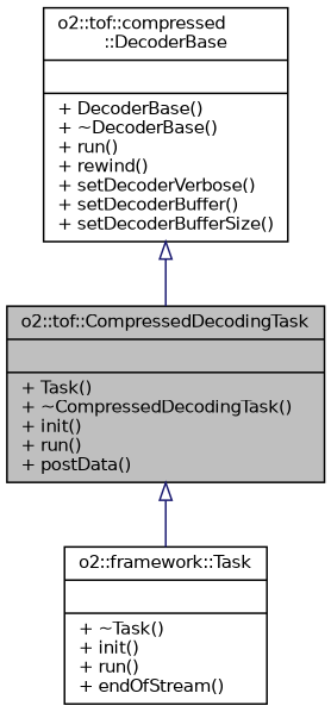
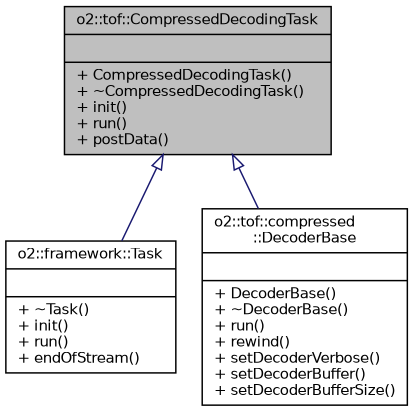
  digraph {
    node [color=black fontname=Helvetica fontsize=10 shape=record]
    edge [arrowtail=onormal color=midnightblue dir=back fontname=Helvetica fontsize=10 labelfontname=Helvetica labelfontsize=10 style=solid]
-   n1 [fillcolor=grey75 fontcolor=black height=0.2 label="{o2::tof::CompressedDecodingTask\n||+ Task()\l+ ~CompressedDecodingTask()\l+ init()\l+ run()\l+ postData()\l}" style=filled width=0.4]
+   n1 [fillcolor=grey75 fontcolor=black height=0.2 label="{o2::tof::CompressedDecodingTask\n||+ CompressedDecodingTask()\l+ ~CompressedDecodingTask()\l+ init()\l+ run()\l+ postData()\l}" style=filled width=0.4]
    n2 [height=0.2 label="{o2::framework::Task\n||+ ~Task()\l+ init()\l+ run()\l+ endOfStream()\l}" width=0.4]
    n3 [height=0.2 label="{o2::tof::compressed\l::DecoderBase\n||+ DecoderBase()\l+ ~DecoderBase()\l+ run()\l+ rewind()\l+ setDecoderVerbose()\l+ setDecoderBuffer()\l+ setDecoderBufferSize()\l}" width=0.4]
    n1 -> n2
-   n3 -> n1
+   n1 -> n3
  }
